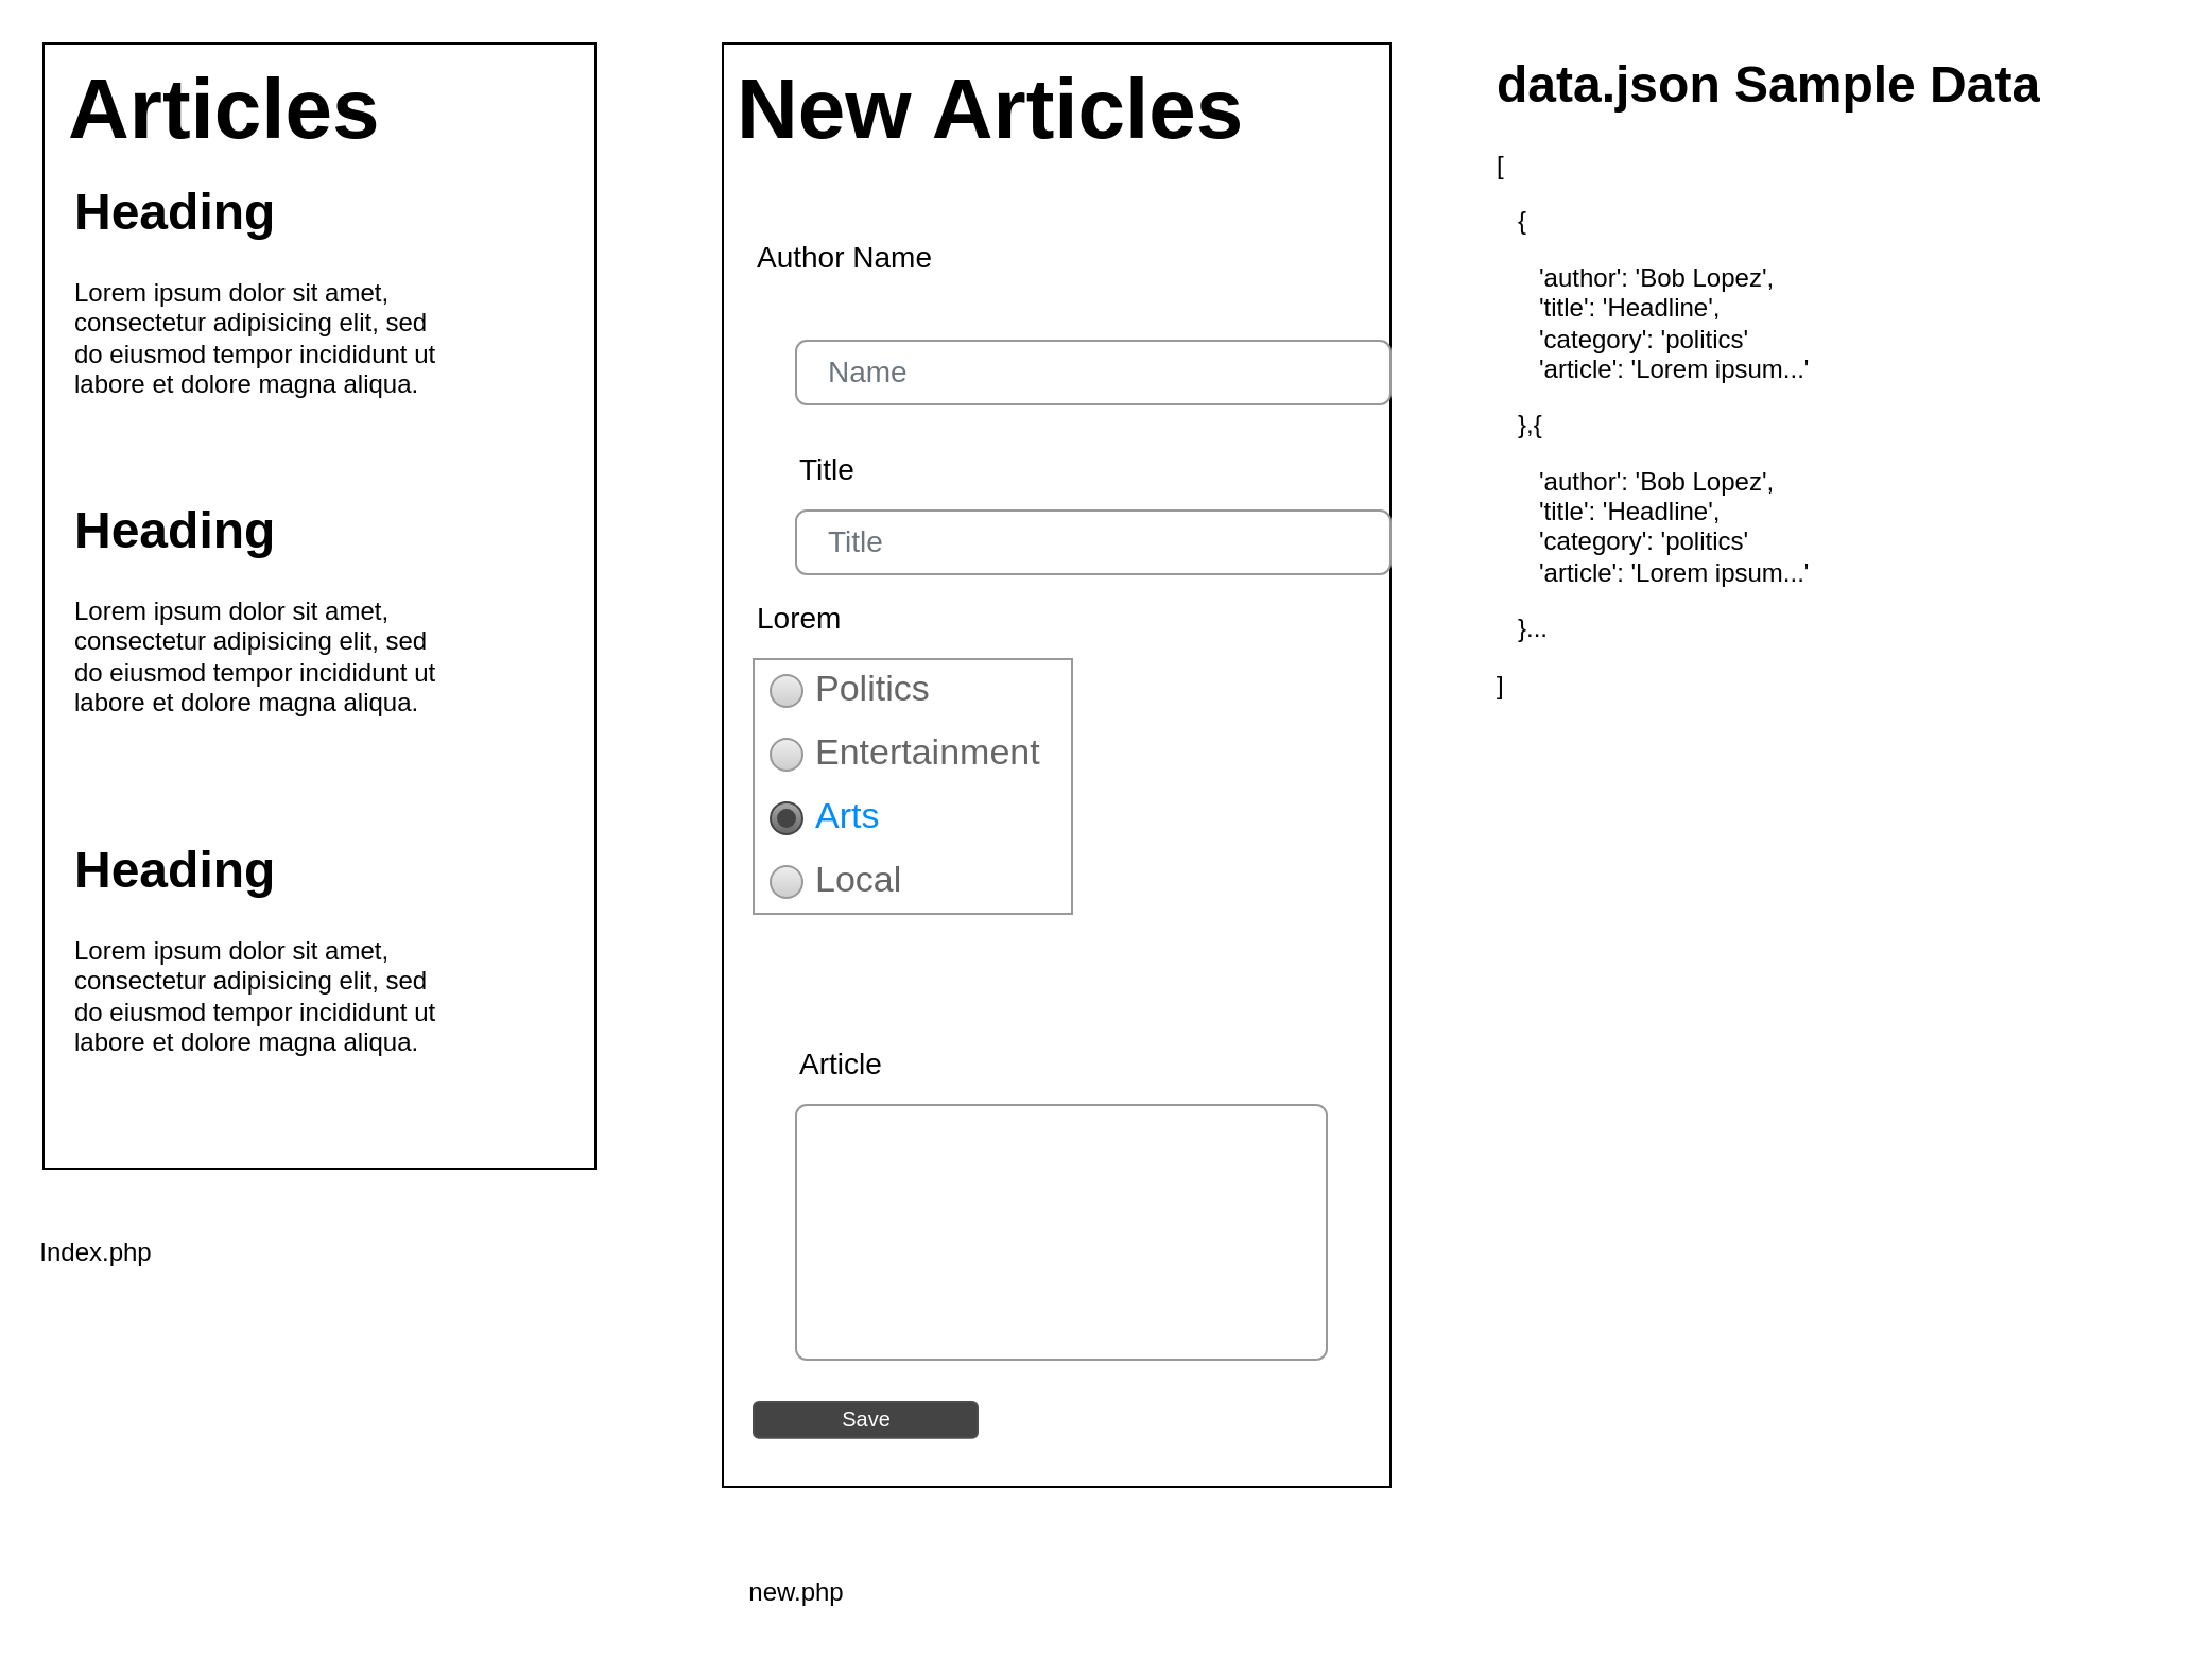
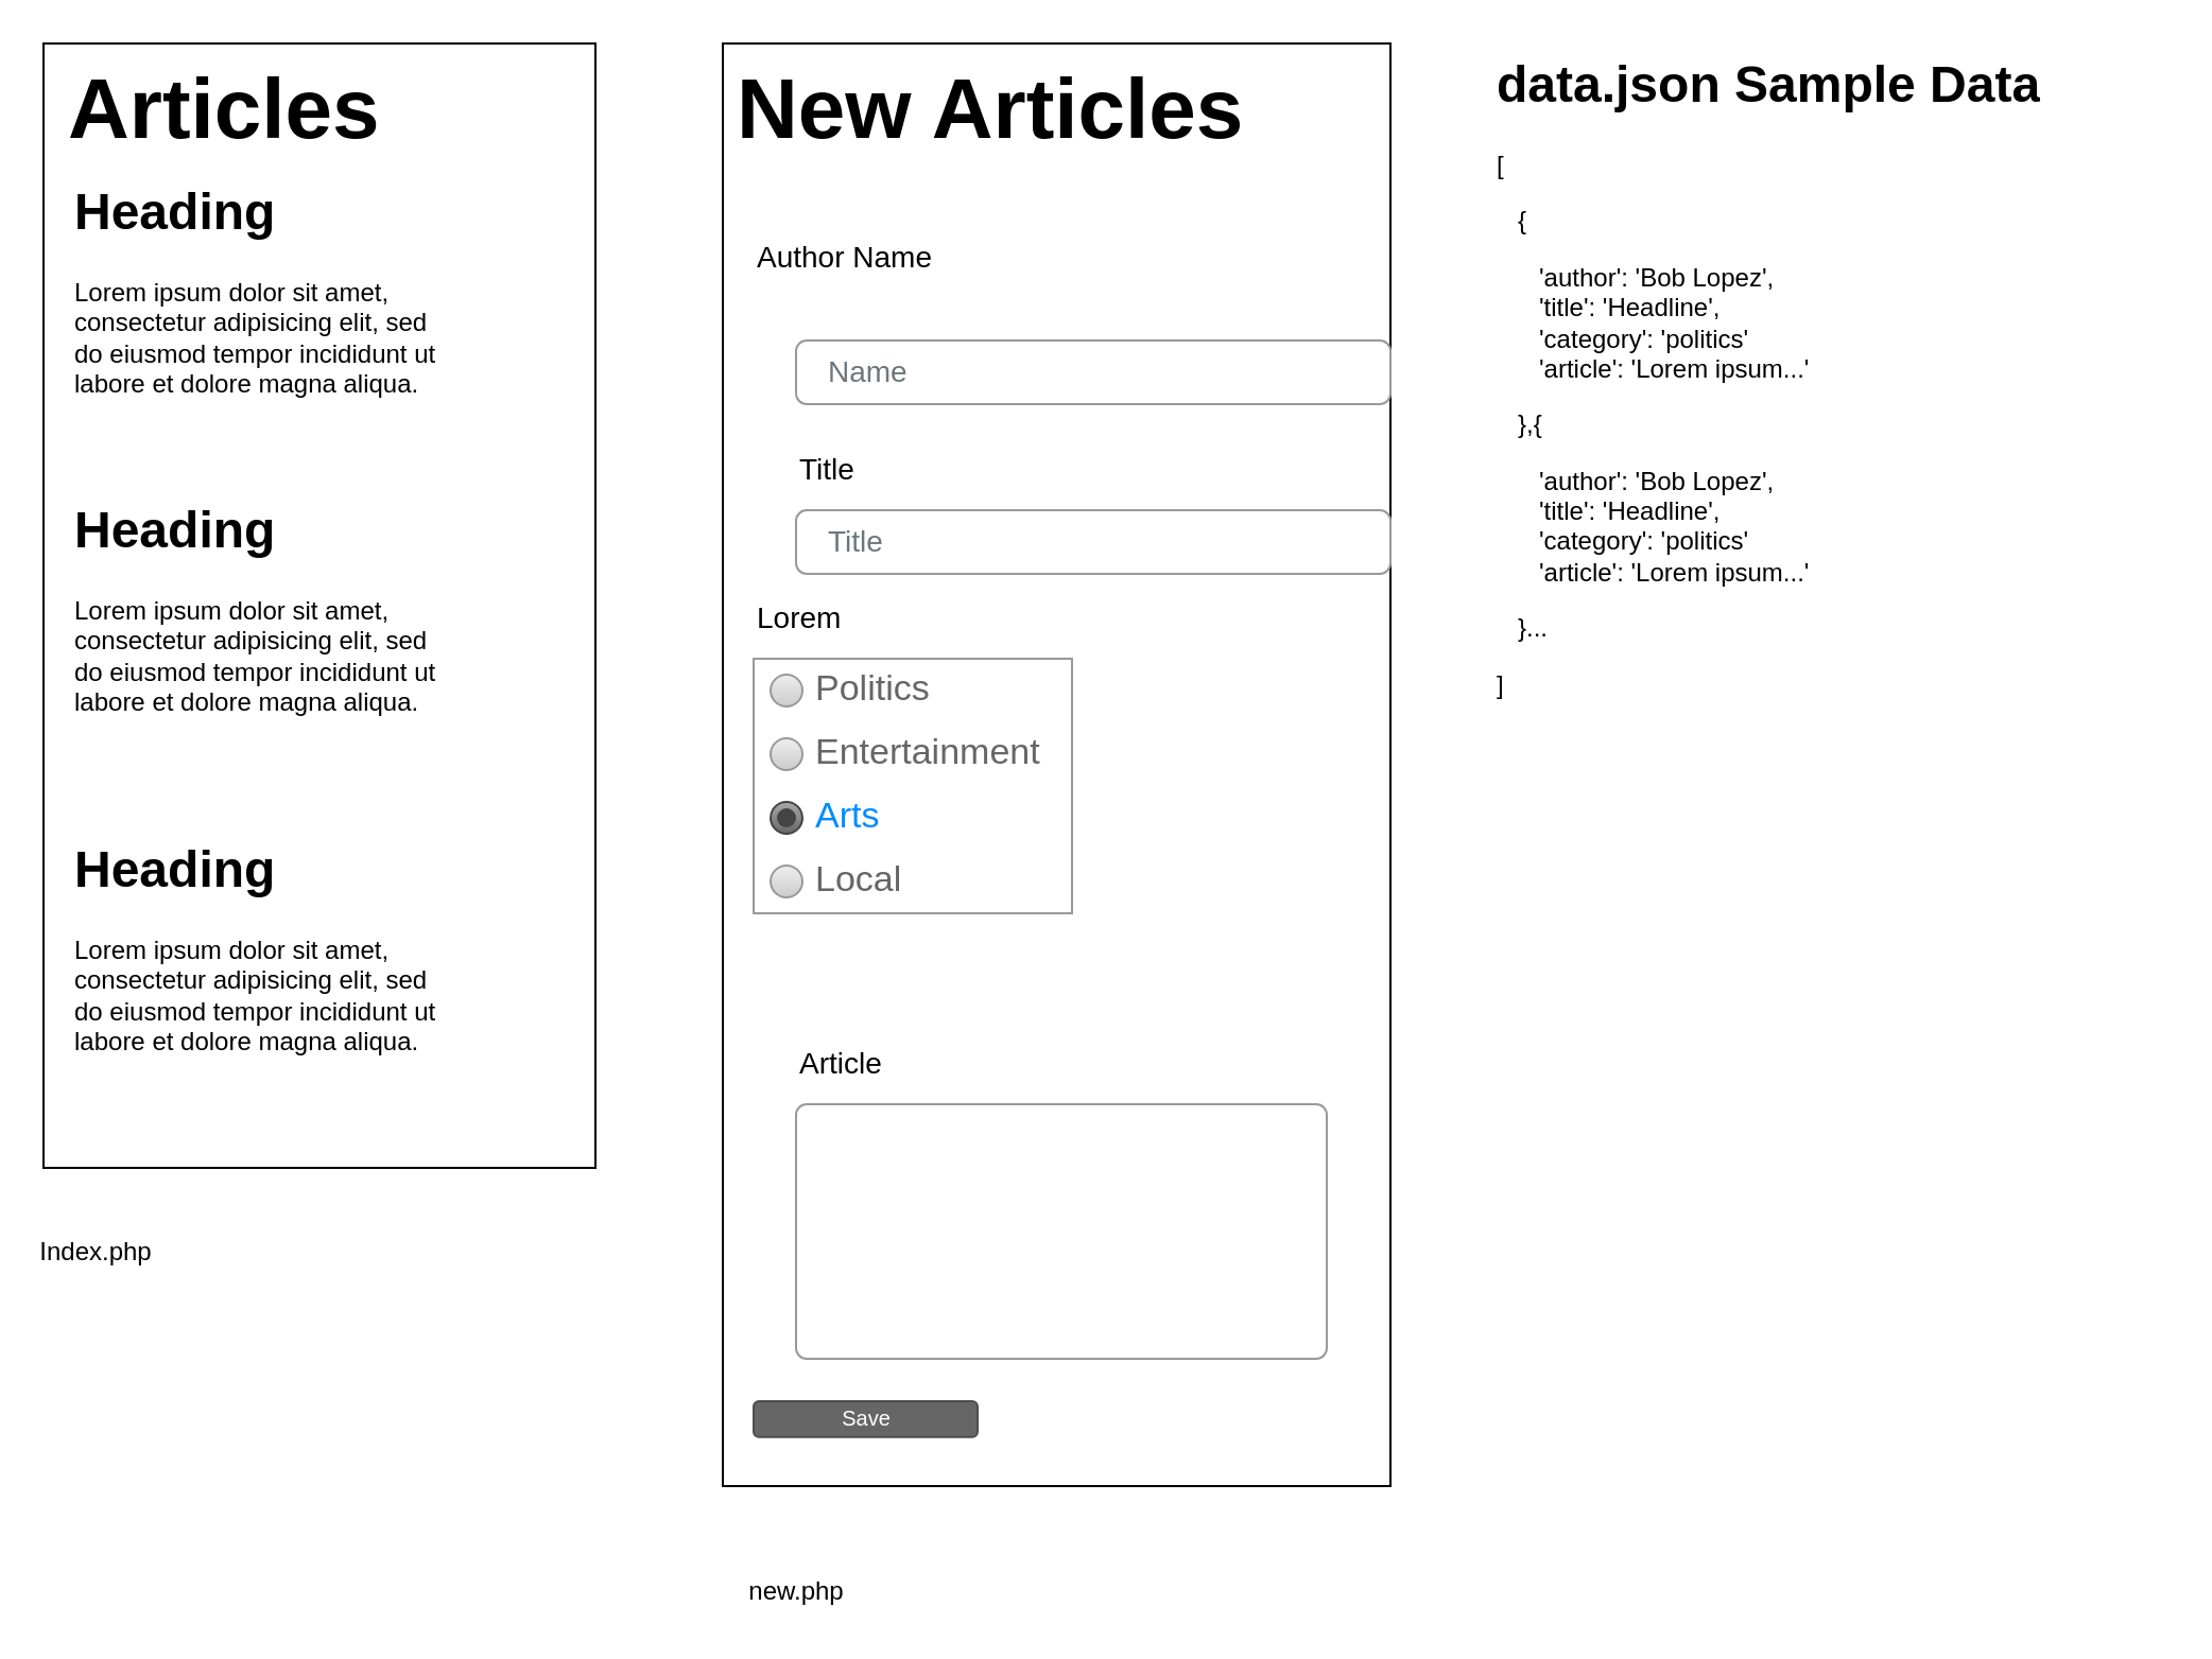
  <mxCell id="0" />
  <mxCell id="1" parent="0" />
  <mxCell id="2" value="" style="rounded=0;whiteSpace=wrap;html=1;" vertex="1" parent="1"><mxGeometry x="20" y="20" width="260" height="530" as="geometry" /></mxCell>
  <mxCell id="3" value="" style="rounded=0;whiteSpace=wrap;html=1;" vertex="1" parent="1"><mxGeometry x="340" y="20" width="314.5" height="680" as="geometry" /></mxCell>
  <mxCell id="4" value="Author Name" style="fillColor=none;strokeColor=none;align=left;fontSize=14;" vertex="1" parent="1"><mxGeometry x="354.5" y="100" width="260" height="40" as="geometry" /></mxCell>
  <mxCell id="5" value="Name" style="html=1;shadow=0;dashed=0;shape=mxgraph.bootstrap.rrect;rSize=5;fillColor=none;strokeColor=#999999;align=left;spacing=15;fontSize=14;fontColor=#6C767D;" vertex="1" parent="1"><mxGeometry width="280" height="30" relative="1" as="geometry"><mxPoint x="374.5" y="160" as="offset" /></mxGeometry></mxCell>
  <mxCell id="6" value="Title" style="fillColor=none;strokeColor=none;align=left;fontSize=14;" vertex="1" parent="1"><mxGeometry width="260" height="40" relative="1" as="geometry"><mxPoint x="374.5" y="200" as="offset" /></mxGeometry></mxCell>
  <mxCell id="7" value="Title" style="html=1;shadow=0;dashed=0;shape=mxgraph.bootstrap.rrect;rSize=5;fillColor=none;strokeColor=#999999;align=left;spacing=15;fontSize=14;fontColor=#6C767D;" vertex="1" parent="1"><mxGeometry width="280" height="30" relative="1" as="geometry"><mxPoint x="374.5" y="240" as="offset" /></mxGeometry></mxCell>
  <mxCell id="8" value="Article" style="fillColor=none;strokeColor=none;align=left;fontSize=14;" vertex="1" parent="1"><mxGeometry width="260" height="40" relative="1" as="geometry"><mxPoint x="374.5" y="480" as="offset" /></mxGeometry></mxCell>
  <mxCell id="9" value="" style="html=1;shadow=0;dashed=0;shape=mxgraph.bootstrap.rrect;rSize=5;fillColor=none;strokeColor=#999999;align=left;spacing=15;fontSize=14;fontColor=#6C767D;" vertex="1" parent="1"><mxGeometry width="250" height="120" relative="1" as="geometry"><mxPoint x="374.5" y="520" as="offset" /></mxGeometry></mxCell>
  <mxCell id="10" value="Lorem" style="fillColor=none;strokeColor=none;align=left;fontSize=14;" vertex="1" parent="1"><mxGeometry x="354.5" y="270" width="260" height="40" as="geometry" /></mxCell>
  <mxCell id="11" value="" style="strokeWidth=1;shadow=0;dashed=0;align=center;html=1;shape=mxgraph.mockup.forms.rrect;rSize=0;strokeColor=#999999;fillColor=#ffffff;recursiveResize=0;" vertex="1" parent="1"><mxGeometry x="354.5" y="310" width="150" height="120" as="geometry" /></mxCell>
  <mxCell id="12" value="Politics" style="shape=ellipse;rSize=0;fillColor=#eeeeee;strokeColor=#999999;gradientColor=#cccccc;html=1;align=left;spacingLeft=4;fontSize=17;fontColor=#666666;labelPosition=right;" vertex="1" parent="11"><mxGeometry x="8" y="7.5" width="15" height="15" as="geometry" /></mxCell>
  <mxCell id="13" value="Entertainment" style="shape=ellipse;rSize=0;fillColor=#eeeeee;strokeColor=#999999;gradientColor=#cccccc;html=1;align=left;spacingLeft=4;fontSize=17;fontColor=#666666;labelPosition=right;" vertex="1" parent="11"><mxGeometry x="8" y="37.5" width="15" height="15" as="geometry" /></mxCell>
  <mxCell id="14" value="Arts" style="shape=ellipse;rSize=0;fillColor=#aaaaaa;strokeColor=#444444;gradientColor=#666666;html=1;align=left;spacingLeft=4;fontSize=17;fontColor=#008cff;labelPosition=right;" vertex="1" parent="11"><mxGeometry x="8" y="67.5" width="15" height="15" as="geometry" /></mxCell>
  <mxCell id="15" value="" style="shape=ellipse;fillColor=#444444;strokeColor=none;html=1;" vertex="1" parent="14"><mxGeometry x="3" y="3" width="9" height="9" as="geometry" /></mxCell>
  <mxCell id="16" value="Local" style="shape=ellipse;rSize=0;fillColor=#eeeeee;strokeColor=#999999;gradientColor=#cccccc;html=1;align=left;spacingLeft=4;fontSize=17;fontColor=#666666;labelPosition=right;" vertex="1" parent="11"><mxGeometry x="8" y="97.5" width="15" height="15" as="geometry" /></mxCell>
- <mxCell id="17" value="Save" style="rounded=1;html=1;shadow=0;dashed=0;whiteSpace=wrap;fontSize=10;fillColor=#444444;align=center;strokeColor=#4D4D4D;fontColor=#ffffff;" vertex="1" parent="1"><mxGeometry x="354.5" y="660" width="105.5" height="16.88" as="geometry" /></mxCell>
+ <mxCell id="17" value="Save" style="rounded=1;html=1;shadow=0;dashed=0;whiteSpace=wrap;fontSize=10;fillColor=#666666;align=center;strokeColor=#4D4D4D;fontColor=#ffffff;" vertex="1" parent="1"><mxGeometry x="354.5" y="660" width="105.5" height="16.88" as="geometry" /></mxCell>
  <mxCell id="18" value="&lt;h1&gt;Heading&lt;/h1&gt;&lt;p&gt;Lorem ipsum dolor sit amet, consectetur adipisicing elit, sed do eiusmod tempor incididunt ut labore et dolore magna aliqua.&lt;/p&gt;" style="text;html=1;strokeColor=none;fillColor=none;spacing=5;spacingTop=-20;whiteSpace=wrap;overflow=hidden;rounded=0;" vertex="1" parent="1"><mxGeometry x="30" y="80" width="190" height="120" as="geometry" /></mxCell>
  <mxCell id="19" value="&lt;b&gt;&lt;font style=&quot;font-size: 40px&quot;&gt;Articles&lt;/font&gt;&lt;/b&gt;" style="text;html=1;strokeColor=none;fillColor=none;align=left;verticalAlign=middle;whiteSpace=wrap;rounded=0;" vertex="1" parent="1"><mxGeometry x="30" y="30" width="170" height="40" as="geometry" /></mxCell>
  <mxCell id="20" value="&lt;h1&gt;Heading&lt;/h1&gt;&lt;p&gt;Lorem ipsum dolor sit amet, consectetur adipisicing elit, sed do eiusmod tempor incididunt ut labore et dolore magna aliqua.&lt;/p&gt;" style="text;html=1;strokeColor=none;fillColor=none;spacing=5;spacingTop=-20;whiteSpace=wrap;overflow=hidden;rounded=0;" vertex="1" parent="1"><mxGeometry x="30" y="230" width="190" height="120" as="geometry" /></mxCell>
  <mxCell id="21" value="&lt;h1&gt;Heading&lt;/h1&gt;&lt;p&gt;Lorem ipsum dolor sit amet, consectetur adipisicing elit, sed do eiusmod tempor incididunt ut labore et dolore magna aliqua.&lt;/p&gt;" style="text;html=1;strokeColor=none;fillColor=none;spacing=5;spacingTop=-20;whiteSpace=wrap;overflow=hidden;rounded=0;" vertex="1" parent="1"><mxGeometry x="30" y="390" width="190" height="120" as="geometry" /></mxCell>
  <mxCell id="22" value="&lt;h1&gt;data.json Sample Data&lt;/h1&gt;&lt;p&gt;[&lt;/p&gt;&lt;p&gt;&amp;nbsp; &amp;nbsp;{&lt;/p&gt;&amp;nbsp; &amp;nbsp; &amp;nbsp; 'author': 'Bob Lopez',&lt;br&gt;&lt;span&gt;&amp;nbsp; &amp;nbsp; &amp;nbsp; 'title': 'Headline',&lt;/span&gt;&lt;br&gt;&amp;nbsp; &amp;nbsp; &amp;nbsp;&amp;nbsp;&lt;span&gt;'category': 'politics'&lt;br&gt;&lt;/span&gt;&amp;nbsp; &amp;nbsp; &amp;nbsp;&amp;nbsp;&lt;span&gt;'article': 'Lorem ipsum...'&lt;/span&gt;&lt;span&gt;&lt;br&gt;&lt;/span&gt;&lt;p&gt;&amp;nbsp; &amp;nbsp;},&lt;span&gt;{&lt;/span&gt;&lt;/p&gt;&amp;nbsp; &amp;nbsp; &amp;nbsp; 'author': 'Bob Lopez',&lt;br&gt;&amp;nbsp; &amp;nbsp; &amp;nbsp; 'title': 'Headline',&lt;br&gt;&amp;nbsp; &amp;nbsp; &amp;nbsp;&amp;nbsp;'category': 'politics'&lt;br&gt;&amp;nbsp; &amp;nbsp; &amp;nbsp;&amp;nbsp;'article': 'Lorem ipsum...'&lt;br&gt;&lt;p&gt;&amp;nbsp; &amp;nbsp;}...&lt;/p&gt;&lt;p&gt;&lt;span&gt;]&lt;/span&gt;&lt;/p&gt;" style="text;html=1;strokeColor=none;fillColor=none;spacing=5;spacingTop=-20;whiteSpace=wrap;overflow=hidden;rounded=0;" vertex="1" parent="1"><mxGeometry x="700" y="20" width="320" height="470" as="geometry" /></mxCell>
  <mxCell id="23" value="&lt;b&gt;&lt;font style=&quot;font-size: 40px&quot;&gt;New Articles&lt;/font&gt;&lt;/b&gt;" style="text;html=1;strokeColor=none;fillColor=none;align=left;verticalAlign=middle;whiteSpace=wrap;rounded=0;" vertex="1" parent="1"><mxGeometry x="344.5" y="30" width="255.5" height="40" as="geometry" /></mxCell>
  <mxCell id="24" value="Index.php" style="text;html=1;strokeColor=none;fillColor=none;align=center;verticalAlign=middle;whiteSpace=wrap;rounded=0;" vertex="1" parent="1"><mxGeometry x="25" y="580" width="40" height="20" as="geometry" /></mxCell>
  <mxCell id="25" value="new.php" style="text;html=1;strokeColor=none;fillColor=none;align=center;verticalAlign=middle;whiteSpace=wrap;rounded=0;" vertex="1" parent="1"><mxGeometry x="354.5" y="740" width="40" height="20" as="geometry" /></mxCell>
